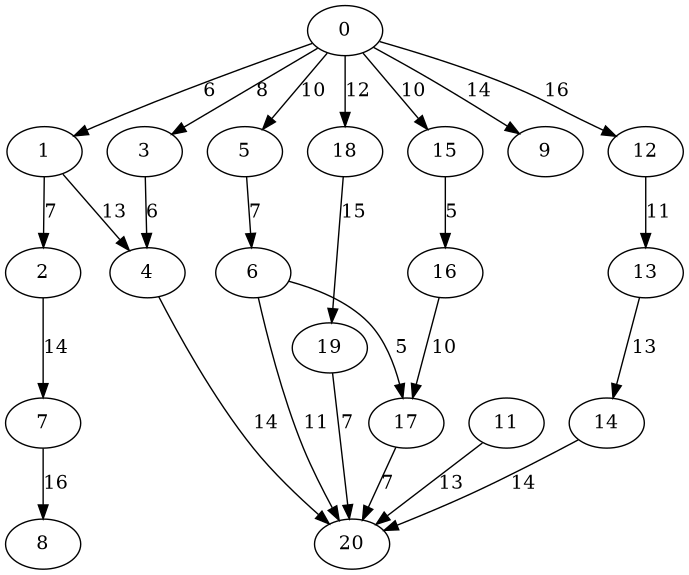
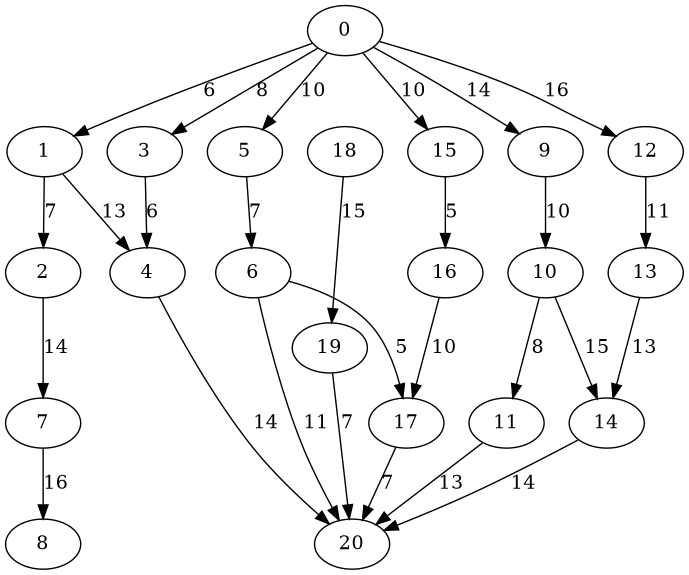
  digraph {
    0
    1
    3
    5
    9
    12
    15
    18
    2
    4
    6
+   10
    13
    16
    19
    7
    20
    17
    11
    14
    8
    0 -> 1 [label=6]
    0 -> 3 [label=8]
    0 -> 5 [label=10]
    0 -> 9 [label=14]
    0 -> 12 [label=16]
    0 -> 15 [label=10]
-   0 -> 18 [label=12]
    1 -> 2 [label=7]
    1 -> 4 [label=13]
    3 -> 4 [label=6]
    5 -> 6 [label=7]
+   9 -> 10 [label=10]
    12 -> 13 [label=11]
    15 -> 16 [label=5]
    18 -> 19 [label=15]
    2 -> 7 [label=14]
    4 -> 20 [label=14]
    6 -> 20 [label=11]
    6 -> 17 [label=5]
+   10 -> 11 [label=8]
+   10 -> 14 [label=15]
    13 -> 14 [label=13]
    16 -> 17 [label=10]
    19 -> 20 [label=7]
    7 -> 8 [label=16]
    17 -> 20 [label=7]
    11 -> 20 [label=13]
    14 -> 20 [label=14]
  }
